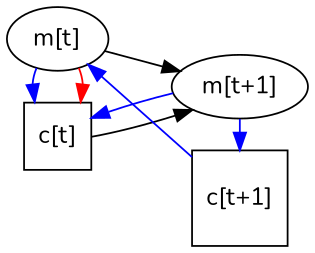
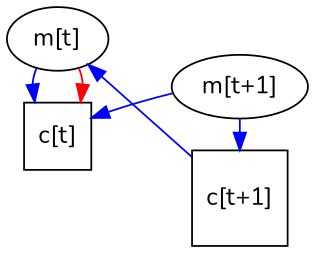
  digraph {
    fontname=Nunito
    rankdir=LR
    splines=FALSE
    node [fontname=Nunito]
    edge [fontname=Nunito color=blue]
    "c[t]" [shape=square]
    "m[t]"
    "c[t+1]" [shape=square]
    "m[t+1]"
    subgraph sub_1 {
      rank=same
      "c[t]"
      "m[t]"
    }
    subgraph sub_2 {
      rank=same
      "c[t+1]"
      "m[t+1]"
    }
-   "c[t]" -> "m[t+1]" [color=""]
    "m[t]" -> "c[t]" [color=red]
    "m[t]" -> "c[t]"
-   "m[t]" -> "m[t+1]" [color=""]
    "c[t+1]" -> "m[t]"
    "m[t+1]" -> "c[t]"
    "m[t+1]" -> "c[t+1]"
  }
